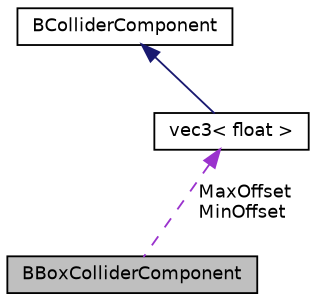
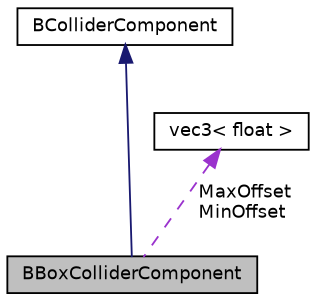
  digraph {
    node [color=black fillcolor=white fontname=Helvetica fontsize=10 shape=record style=filled]
    edge [dir=back fontname=Helvetica fontsize=10 labelfontname=Helvetica labelfontsize=10]
    n1 [fillcolor=grey75 fontcolor=black height=0.2 label=BBoxColliderComponent width=0.4]
    n2 [height=0.2 label=BColliderComponent width=0.4]
    n3 [height=0.2 label="vec3\< float \>" width=0.4]
-   n2 -> n3 [color=midnightblue style=solid]
+   n2 -> n1 [color=midnightblue style=solid]
    n3 -> n1 [color=darkorchid3 label=" MaxOffset\nMinOffset" style=dashed]
  }
